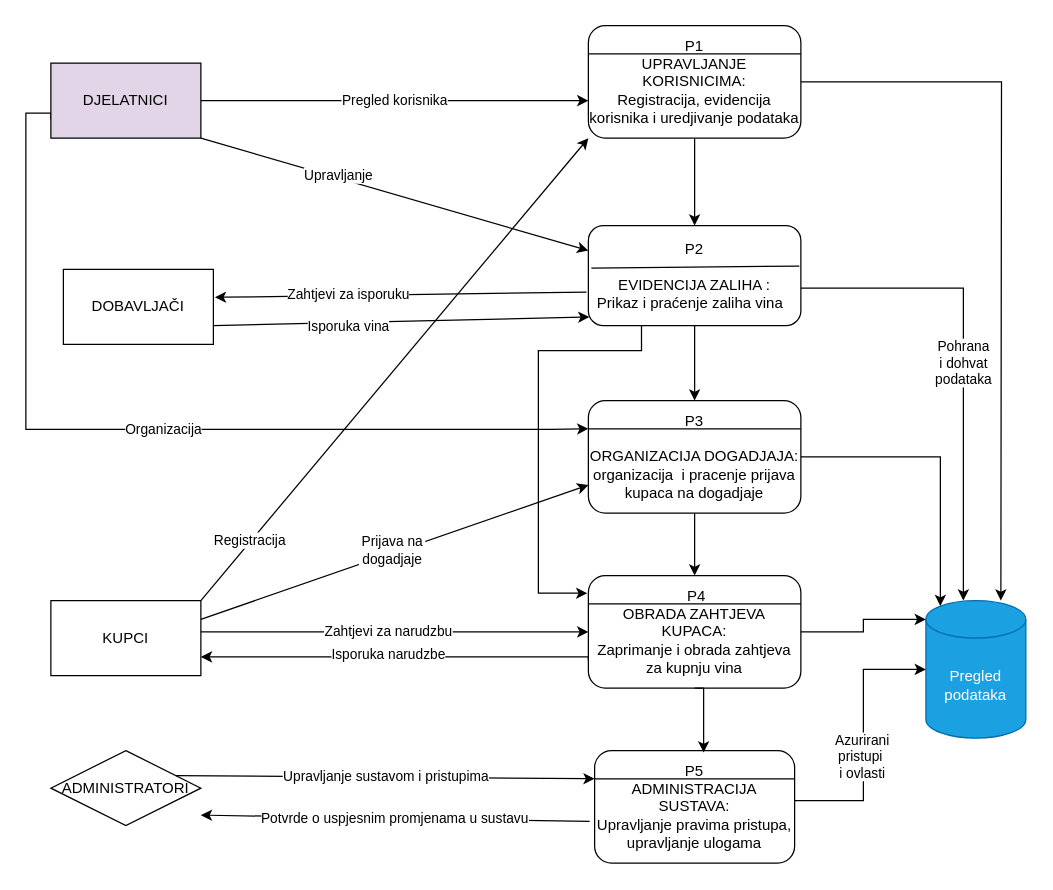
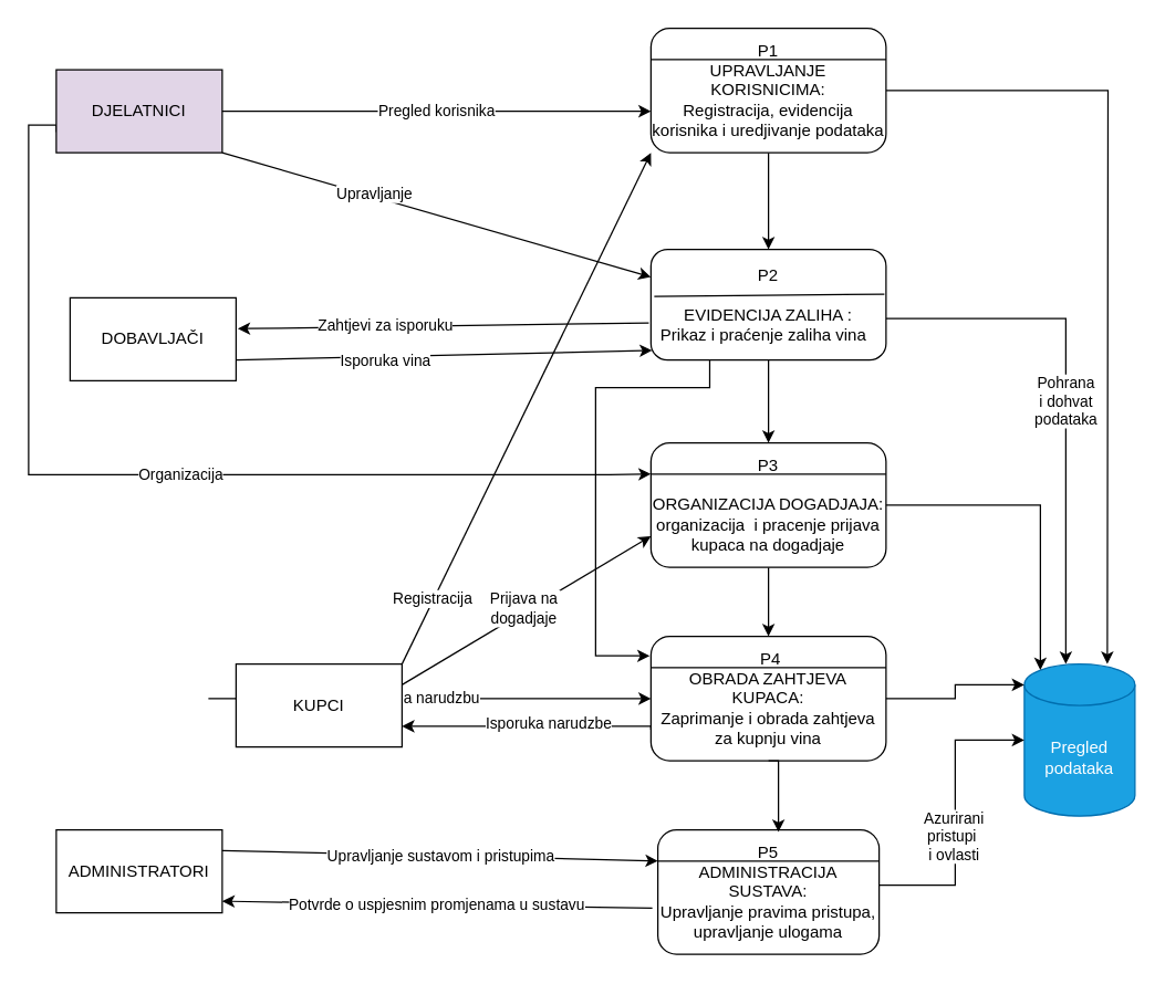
  <mxCell id="0" />
  <mxCell id="1" parent="0" />
  <mxCell id="2" value="Pregled podataka" style="shape=cylinder3;whiteSpace=wrap;html=1;boundedLbl=1;backgroundOutline=1;size=15;fillColor=#1ba1e2;fontColor=#ffffff;strokeColor=#006EAF;" parent="1" vertex="1"><mxGeometry x="740" y="480" width="80" height="110" as="geometry" /></mxCell>
  <mxCell id="3" value="P5&lt;div&gt;ADMINISTRACIJA SUSTAVA:&lt;/div&gt;&lt;div&gt;Upravljanje pravima pristupa, upravljanje ulogama&lt;/div&gt;" style="rounded=1;whiteSpace=wrap;html=1;" parent="1" vertex="1"><mxGeometry x="475" y="600" width="160" height="90" as="geometry" /></mxCell>
  <mxCell id="4" style="edgeStyle=orthogonalEdgeStyle;rounded=0;orthogonalLoop=1;jettySize=auto;html=1;exitX=0;exitY=0.75;exitDx=0;exitDy=0;entryX=1;entryY=0.75;entryDx=0;entryDy=0;" parent="1" source="6" target="14" edge="1"><mxGeometry relative="1" as="geometry"><Array as="points"><mxPoint x="470" y="525" /></Array></mxGeometry></mxCell>
  <mxCell id="5" value="Isporuka narudzbe" style="edgeLabel;html=1;align=center;verticalAlign=middle;resizable=0;points=[];" parent="4" vertex="1" connectable="0"><mxGeometry x="0.322" y="-3" relative="1" as="geometry"><mxPoint x="44" as="offset" /></mxGeometry></mxCell>
  <mxCell id="6" value="&lt;div&gt;&amp;nbsp;P4&lt;/div&gt;&lt;div&gt;OBRADA ZAHTJEVA KUPACA:&lt;/div&gt;&lt;div&gt;Zaprimanje i obrada zahtjeva za kupnju vina&lt;/div&gt;" style="rounded=1;whiteSpace=wrap;html=1;" parent="1" vertex="1"><mxGeometry x="470" y="460" width="170" height="90" as="geometry" /></mxCell>
  <mxCell id="7" value="Pohrana&lt;div&gt;&amp;nbsp;i&amp;nbsp;&lt;span style=&quot;background-color: light-dark(#ffffff, var(--ge-dark-color, #121212)); color: light-dark(rgb(0, 0, 0), rgb(255, 255, 255));&quot;&gt;dohvat&amp;nbsp;&lt;/span&gt;&lt;div&gt;&lt;div&gt;podataka&lt;/div&gt;&lt;/div&gt;&lt;/div&gt;" style="edgeStyle=orthogonalEdgeStyle;rounded=0;orthogonalLoop=1;jettySize=auto;html=1;" parent="1" source="9" target="2" edge="1"><mxGeometry relative="1" as="geometry"><Array as="points"><mxPoint x="770" y="230" /></Array></mxGeometry></mxCell>
  <mxCell id="8" style="edgeStyle=orthogonalEdgeStyle;rounded=0;orthogonalLoop=1;jettySize=auto;html=1;exitX=0.5;exitY=1;exitDx=0;exitDy=0;entryX=0.5;entryY=0;entryDx=0;entryDy=0;" parent="1" source="9" target="35" edge="1"><mxGeometry relative="1" as="geometry" /></mxCell>
  <mxCell id="9" value="P2&lt;div&gt;&lt;br&gt;&lt;/div&gt;&lt;div&gt;EVIDENCIJA ZALIHA :&lt;/div&gt;&lt;div&gt;Prikaz i praćenje zaliha vina&amp;nbsp;&amp;nbsp;&lt;/div&gt;" style="rounded=1;whiteSpace=wrap;html=1;" parent="1" vertex="1"><mxGeometry x="470" y="180" width="170" height="80" as="geometry" /></mxCell>
  <mxCell id="10" style="edgeStyle=orthogonalEdgeStyle;rounded=0;orthogonalLoop=1;jettySize=auto;html=1;exitX=0.5;exitY=1;exitDx=0;exitDy=0;" parent="1" source="6" target="6" edge="1"><mxGeometry relative="1" as="geometry" /></mxCell>
  <mxCell id="11" value="DOBAVLJAČI" style="rounded=0;whiteSpace=wrap;html=1;" parent="1" vertex="1"><mxGeometry x="50" y="215" width="120" height="60" as="geometry" /></mxCell>
- <mxCell id="12" value="ADMINISTRATORI" style="rhombus;whiteSpace=wrap;html=1;" parent="1" vertex="1"><mxGeometry x="40" y="600" width="120" height="60" as="geometry" /></mxCell>
+ <mxCell id="12" value="ADMINISTRATORI" style="rounded=0;whiteSpace=wrap;html=1;" parent="1" vertex="1"><mxGeometry x="40" y="600" width="120" height="60" as="geometry" /></mxCell>
  <mxCell id="13" value="Zahtjevi za narudzbu" style="edgeStyle=orthogonalEdgeStyle;rounded=0;orthogonalLoop=1;jettySize=auto;html=1;entryX=0;entryY=0.5;entryDx=0;entryDy=0;" parent="1" source="14" target="6" edge="1"><mxGeometry x="-0.032" relative="1" as="geometry"><mxPoint x="470" y="420" as="targetPoint" /><Array as="points"><mxPoint x="150" y="505" /></Array><mxPoint as="offset" /></mxGeometry></mxCell>
- <mxCell id="14" value="KUPCI" style="rounded=0;whiteSpace=wrap;html=1;" parent="1" vertex="1"><mxGeometry x="40" y="480" width="120" height="60" as="geometry" /></mxCell>
+ <mxCell id="14" value="KUPCI" style="rounded=0;whiteSpace=wrap;html=1;" parent="1" vertex="1"><mxGeometry x="170" y="480" width="120" height="60" as="geometry" /></mxCell>
  <mxCell id="15" value="Organizacija" style="edgeStyle=orthogonalEdgeStyle;rounded=0;orthogonalLoop=1;jettySize=auto;html=1;entryX=0;entryY=0.25;entryDx=0;entryDy=0;exitX=0;exitY=0.75;exitDx=0;exitDy=0;" parent="1" source="16" target="35" edge="1"><mxGeometry x="0.066" y="1" relative="1" as="geometry"><Array as="points"><mxPoint x="40" y="90" /><mxPoint x="20" y="90" /><mxPoint x="20" y="343" /><mxPoint x="440" y="343" /></Array><mxPoint x="470" y="200" as="targetPoint" /><mxPoint y="1" as="offset" /></mxGeometry></mxCell>
  <mxCell id="16" value="DJELATNICI" style="rounded=0;whiteSpace=wrap;html=1;fillColor=#e1d5e7;" parent="1" vertex="1"><mxGeometry x="40" y="50" width="120" height="60" as="geometry" /></mxCell>
  <mxCell id="17" value="" style="edgeStyle=orthogonalEdgeStyle;rounded=0;orthogonalLoop=1;jettySize=auto;html=1;" parent="1" source="19" target="9" edge="1"><mxGeometry relative="1" as="geometry" /></mxCell>
  <mxCell id="18" style="edgeStyle=orthogonalEdgeStyle;rounded=0;orthogonalLoop=1;jettySize=auto;html=1;exitX=1;exitY=0.5;exitDx=0;exitDy=0;" parent="1" source="19" edge="1"><mxGeometry relative="1" as="geometry"><mxPoint x="660" y="65" as="sourcePoint" /><mxPoint x="800" y="480" as="targetPoint" /></mxGeometry></mxCell>
  <mxCell id="19" value="P1&lt;div&gt;&lt;span style=&quot;background-color: transparent; color: light-dark(rgb(0, 0, 0), rgb(255, 255, 255));&quot;&gt;UPRAVLJANJE KORISNICIMA:&lt;/span&gt;&lt;/div&gt;&lt;div&gt;Registracija, evidencija korisnika i uredjivanje podataka&lt;/div&gt;" style="rounded=1;whiteSpace=wrap;html=1;" parent="1" vertex="1"><mxGeometry x="470" y="20" width="170" height="90" as="geometry" /></mxCell>
  <mxCell id="20" value="" style="edgeStyle=orthogonalEdgeStyle;rounded=0;orthogonalLoop=1;jettySize=auto;html=1;entryX=0;entryY=0;entryDx=0;entryDy=15;entryPerimeter=0;" parent="1" source="6" target="2" edge="1"><mxGeometry relative="1" as="geometry" /></mxCell>
  <mxCell id="21" style="edgeStyle=orthogonalEdgeStyle;rounded=0;orthogonalLoop=1;jettySize=auto;html=1;entryX=0;entryY=0.5;entryDx=0;entryDy=0;entryPerimeter=0;" parent="1" source="3" target="2" edge="1"><mxGeometry relative="1" as="geometry"><Array as="points"><mxPoint x="690" y="640" /><mxPoint x="690" y="535" /></Array></mxGeometry></mxCell>
  <mxCell id="22" value="Azurirani&lt;div&gt;pristupi&amp;nbsp;&lt;/div&gt;&lt;div&gt;i ovlasti&lt;/div&gt;" style="edgeLabel;html=1;align=center;verticalAlign=middle;resizable=0;points=[];" parent="21" vertex="1" connectable="0"><mxGeometry x="-0.13" y="2" relative="1" as="geometry"><mxPoint as="offset" /></mxGeometry></mxCell>
  <mxCell id="23" value="Pregled korisnika" style="edgeStyle=orthogonalEdgeStyle;rounded=0;orthogonalLoop=1;jettySize=auto;html=1;" parent="1" source="16" edge="1"><mxGeometry relative="1" as="geometry"><Array as="points"><mxPoint x="230" y="80" /><mxPoint x="230" y="80" /></Array><mxPoint x="470" y="80" as="targetPoint" /></mxGeometry></mxCell>
  <mxCell id="24" value="Upravljanje sustavom i pristupima" style="endArrow=classic;html=1;rounded=0;exitX=1;exitY=0.25;exitDx=0;exitDy=0;entryX=0;entryY=0.25;entryDx=0;entryDy=0;" parent="1" source="12" target="3" edge="1"><mxGeometry width="50" height="50" relative="1" as="geometry"><mxPoint x="390" y="410" as="sourcePoint" /><mxPoint x="470" y="535" as="targetPoint" /></mxGeometry></mxCell>
  <mxCell id="25" value="Potvrde o uspjesnim promjenama u sustavu" style="endArrow=classic;html=1;rounded=0;exitX=-0.025;exitY=0.629;exitDx=0;exitDy=0;entryX=1;entryY=0.86;entryDx=0;entryDy=0;exitPerimeter=0;entryPerimeter=0;" parent="1" source="3" target="12" edge="1"><mxGeometry width="50" height="50" relative="1" as="geometry"><mxPoint x="390" y="410" as="sourcePoint" /><mxPoint x="160" y="575" as="targetPoint" /></mxGeometry></mxCell>
  <mxCell id="26" value="" style="endArrow=none;html=1;rounded=0;exitX=0;exitY=0.25;exitDx=0;exitDy=0;entryX=1;entryY=0.25;entryDx=0;entryDy=0;" parent="1" source="19" target="19" edge="1"><mxGeometry width="50" height="50" relative="1" as="geometry"><mxPoint x="390" y="280" as="sourcePoint" /><mxPoint x="440" y="230" as="targetPoint" /><Array as="points" /></mxGeometry></mxCell>
  <mxCell id="27" value="" style="endArrow=none;html=1;rounded=0;exitX=0.014;exitY=0.425;exitDx=0;exitDy=0;entryX=0.993;entryY=0.405;entryDx=0;entryDy=0;exitPerimeter=0;entryPerimeter=0;" parent="1" source="9" target="9" edge="1"><mxGeometry width="50" height="50" relative="1" as="geometry"><mxPoint x="390" y="280" as="sourcePoint" /><mxPoint x="440" y="230" as="targetPoint" /></mxGeometry></mxCell>
  <mxCell id="28" value="" style="endArrow=none;html=1;rounded=0;exitX=0;exitY=0.25;exitDx=0;exitDy=0;entryX=1;entryY=0.25;entryDx=0;entryDy=0;" parent="1" source="6" target="6" edge="1"><mxGeometry width="50" height="50" relative="1" as="geometry"><mxPoint x="390" y="390" as="sourcePoint" /><mxPoint x="440" y="340" as="targetPoint" /></mxGeometry></mxCell>
  <mxCell id="29" value="" style="endArrow=none;html=1;rounded=0;exitX=0;exitY=0.25;exitDx=0;exitDy=0;entryX=1;entryY=0.25;entryDx=0;entryDy=0;" parent="1" source="3" target="3" edge="1"><mxGeometry width="50" height="50" relative="1" as="geometry"><mxPoint x="390" y="390" as="sourcePoint" /><mxPoint x="440" y="340" as="targetPoint" /></mxGeometry></mxCell>
  <mxCell id="30" value="" style="endArrow=classic;html=1;rounded=0;exitX=1;exitY=0.75;exitDx=0;exitDy=0;entryX=0.005;entryY=0.913;entryDx=0;entryDy=0;entryPerimeter=0;" parent="1" source="11" target="9" edge="1"><mxGeometry width="50" height="50" relative="1" as="geometry"><mxPoint x="390" y="360" as="sourcePoint" /><mxPoint x="440" y="310" as="targetPoint" /></mxGeometry></mxCell>
  <mxCell id="31" value="Isporuka vina" style="edgeLabel;html=1;align=center;verticalAlign=middle;resizable=0;points=[];" parent="30" vertex="1" connectable="0"><mxGeometry x="-0.621" y="1" relative="1" as="geometry"><mxPoint x="51" y="3" as="offset" /></mxGeometry></mxCell>
  <mxCell id="32" value="" style="endArrow=classic;html=1;rounded=0;exitX=-0.009;exitY=0.665;exitDx=0;exitDy=0;entryX=1.01;entryY=0.373;entryDx=0;entryDy=0;entryPerimeter=0;exitPerimeter=0;" parent="1" source="9" target="11" edge="1"><mxGeometry width="50" height="50" relative="1" as="geometry"><mxPoint x="390" y="360" as="sourcePoint" /><mxPoint x="440" y="310" as="targetPoint" /><Array as="points" /></mxGeometry></mxCell>
  <mxCell id="33" value="Zahtjevi za isporuku" style="edgeLabel;html=1;align=center;verticalAlign=middle;resizable=0;points=[];" parent="32" vertex="1" connectable="0"><mxGeometry x="0.477" y="1" relative="1" as="geometry"><mxPoint x="29" y="-3" as="offset" /></mxGeometry></mxCell>
  <mxCell id="34" style="edgeStyle=orthogonalEdgeStyle;rounded=0;orthogonalLoop=1;jettySize=auto;html=1;exitX=0.5;exitY=1;exitDx=0;exitDy=0;entryX=0.5;entryY=0;entryDx=0;entryDy=0;" parent="1" source="35" target="6" edge="1"><mxGeometry relative="1" as="geometry" /></mxCell>
  <mxCell id="35" value="P3&lt;div&gt;&lt;br&gt;&lt;div&gt;ORGANIZACIJA DOGADJAJA:&lt;/div&gt;&lt;div&gt;organizacija&amp;nbsp; i pracenje prijava kupaca na dogadjaje&lt;/div&gt;&lt;/div&gt;" style="rounded=1;whiteSpace=wrap;html=1;" parent="1" vertex="1"><mxGeometry x="470" y="320" width="170" height="90" as="geometry" /></mxCell>
  <mxCell id="36" value="" style="endArrow=none;html=1;rounded=0;exitX=0;exitY=0.25;exitDx=0;exitDy=0;entryX=1;entryY=0.25;entryDx=0;entryDy=0;" parent="1" source="35" target="35" edge="1"><mxGeometry width="50" height="50" relative="1" as="geometry"><mxPoint x="390" y="450" as="sourcePoint" /><mxPoint x="440" y="400" as="targetPoint" /></mxGeometry></mxCell>
  <mxCell id="37" style="edgeStyle=orthogonalEdgeStyle;rounded=0;orthogonalLoop=1;jettySize=auto;html=1;exitX=0.5;exitY=1;exitDx=0;exitDy=0;entryX=0.545;entryY=0.016;entryDx=0;entryDy=0;entryPerimeter=0;" parent="1" source="6" target="3" edge="1"><mxGeometry relative="1" as="geometry"><Array as="points"><mxPoint x="562" y="550" /></Array></mxGeometry></mxCell>
  <mxCell id="38" value="" style="endArrow=classic;html=1;rounded=0;exitX=1;exitY=0;exitDx=0;exitDy=0;entryX=0;entryY=1;entryDx=0;entryDy=0;" parent="1" source="14" target="19" edge="1"><mxGeometry width="50" height="50" relative="1" as="geometry"><mxPoint x="390" y="320" as="sourcePoint" /><mxPoint x="440" y="270" as="targetPoint" /></mxGeometry></mxCell>
  <mxCell id="39" value="Registracija" style="edgeLabel;html=1;align=center;verticalAlign=middle;resizable=0;points=[];" parent="38" vertex="1" connectable="0"><mxGeometry x="-0.749" y="2" relative="1" as="geometry"><mxPoint x="1" as="offset" /></mxGeometry></mxCell>
  <mxCell id="40" value="" style="endArrow=classic;html=1;rounded=0;exitX=1;exitY=1;exitDx=0;exitDy=0;entryX=0;entryY=0.25;entryDx=0;entryDy=0;" parent="1" source="16" target="9" edge="1"><mxGeometry width="50" height="50" relative="1" as="geometry"><mxPoint x="390" y="280" as="sourcePoint" /><mxPoint x="440" y="230" as="targetPoint" /></mxGeometry></mxCell>
  <mxCell id="41" value="Upravljanje" style="edgeLabel;html=1;align=center;verticalAlign=middle;resizable=0;points=[];" parent="40" vertex="1" connectable="0"><mxGeometry x="-0.537" y="-1" relative="1" as="geometry"><mxPoint x="38" y="8" as="offset" /></mxGeometry></mxCell>
  <mxCell id="42" value="" style="endArrow=classic;html=1;rounded=0;exitX=1;exitY=0.25;exitDx=0;exitDy=0;entryX=0;entryY=0.75;entryDx=0;entryDy=0;" parent="1" source="14" target="35" edge="1"><mxGeometry width="50" height="50" relative="1" as="geometry"><mxPoint x="390" y="450" as="sourcePoint" /><mxPoint x="440" y="400" as="targetPoint" /></mxGeometry></mxCell>
  <mxCell id="43" value="Prijava na&lt;div&gt;&amp;nbsp;dogadjaje&amp;nbsp;&lt;/div&gt;" style="edgeLabel;html=1;align=center;verticalAlign=middle;resizable=0;points=[];" parent="42" vertex="1" connectable="0"><mxGeometry x="-0.01" y="3" relative="1" as="geometry"><mxPoint as="offset" /></mxGeometry></mxCell>
  <mxCell id="44" style="edgeStyle=orthogonalEdgeStyle;rounded=0;orthogonalLoop=1;jettySize=auto;html=1;exitX=0.25;exitY=1;exitDx=0;exitDy=0;entryX=-0.005;entryY=0.156;entryDx=0;entryDy=0;entryPerimeter=0;" parent="1" source="9" target="6" edge="1"><mxGeometry relative="1" as="geometry"><Array as="points"><mxPoint x="513" y="280" /><mxPoint x="430" y="280" /><mxPoint x="430" y="474" /></Array></mxGeometry></mxCell>
  <mxCell id="45" style="edgeStyle=orthogonalEdgeStyle;rounded=0;orthogonalLoop=1;jettySize=auto;html=1;exitX=1;exitY=0.5;exitDx=0;exitDy=0;entryX=0.145;entryY=0;entryDx=0;entryDy=4.35;entryPerimeter=0;" parent="1" source="35" target="2" edge="1"><mxGeometry relative="1" as="geometry" /></mxCell>
